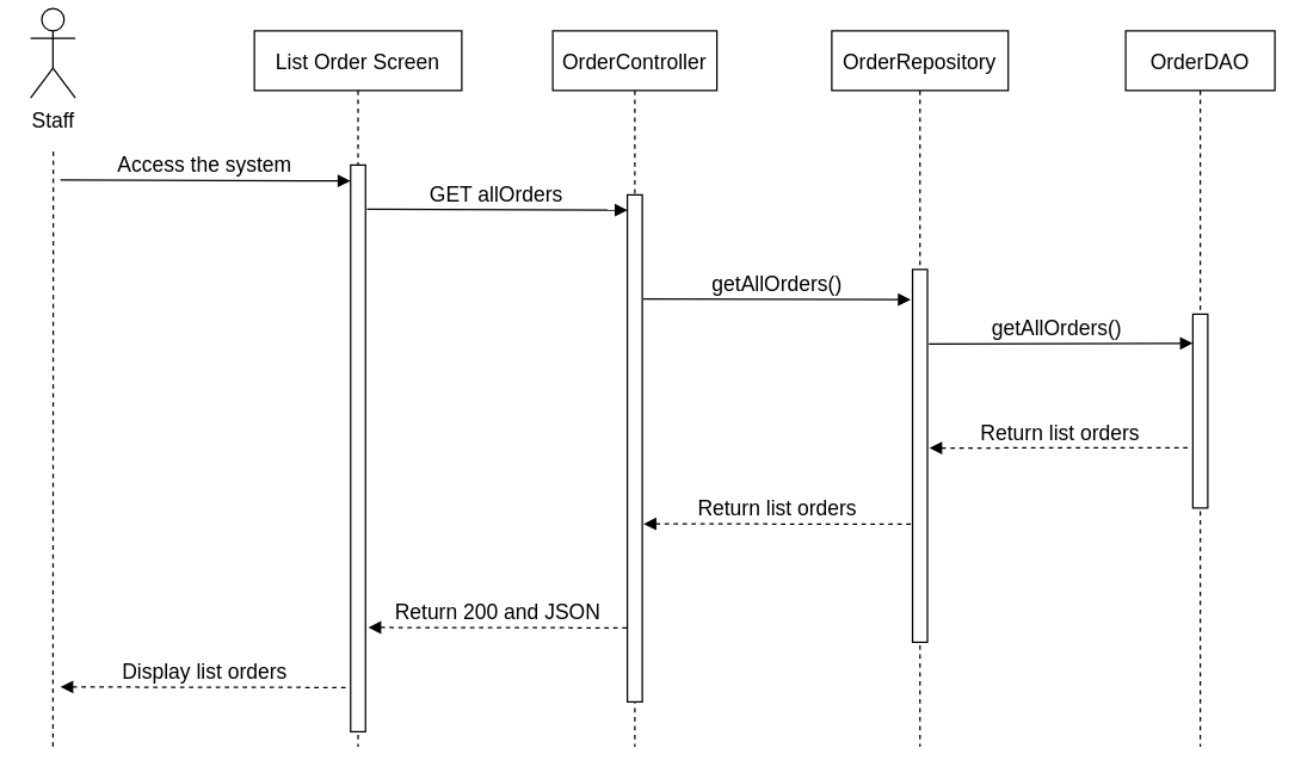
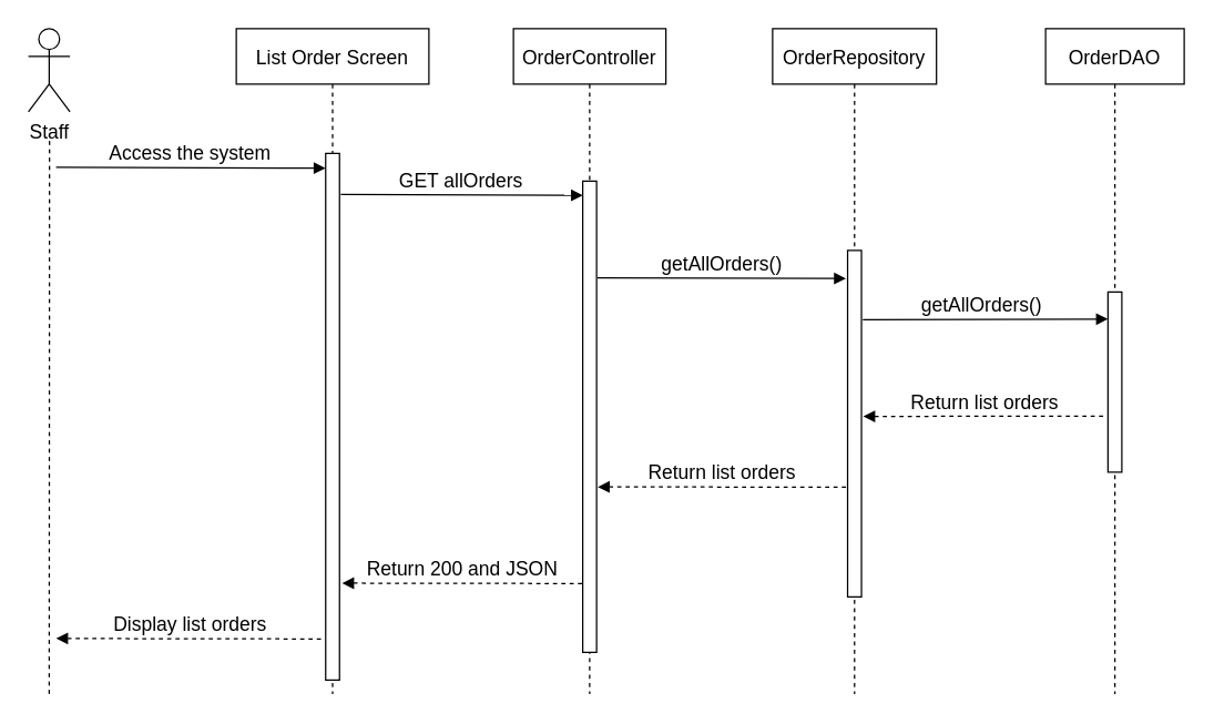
  <mxCell id="0" />
  <mxCell id="1" parent="0" />
  <mxCell id="2" value="List Order Screen" style="shape=umlLifeline;perimeter=lifelinePerimeter;container=1;collapsible=0;recursiveResize=0;rounded=0;shadow=0;strokeWidth=1;fontSize=14;" parent="1" vertex="1"><mxGeometry x="170" y="20" width="139" height="480" as="geometry" /></mxCell>
  <mxCell id="3" value="" style="points=[];perimeter=orthogonalPerimeter;rounded=0;shadow=0;strokeWidth=1;fontSize=14;" parent="2" vertex="1"><mxGeometry x="64.5" y="90" width="10" height="380" as="geometry" /></mxCell>
  <mxCell id="4" value="OrderController" style="shape=umlLifeline;perimeter=lifelinePerimeter;container=1;collapsible=0;recursiveResize=0;rounded=0;shadow=0;strokeWidth=1;fontSize=14;" parent="1" vertex="1"><mxGeometry x="370" y="20" width="110" height="480" as="geometry" /></mxCell>
  <mxCell id="5" value="" style="points=[];perimeter=orthogonalPerimeter;rounded=0;shadow=0;strokeWidth=1;fontSize=14;" parent="4" vertex="1"><mxGeometry x="50" y="110" width="10" height="340" as="geometry" /></mxCell>
- <mxCell id="6" value="Staff" style="shape=umlActor;verticalLabelPosition=bottom;verticalAlign=top;html=1;outlineConnect=0;fontSize=14;" parent="1" vertex="1"><mxGeometry x="20" y="5" width="30" height="60" as="geometry" /></mxCell>
+ <mxCell id="6" value="Staff" style="shape=umlActor;verticalLabelPosition=bottom;verticalAlign=top;html=1;outlineConnect=0;fontSize=14;" parent="1" vertex="1"><mxGeometry x="20" y="20" width="30" height="60" as="geometry" /></mxCell>
  <mxCell id="7" value="" style="endArrow=none;dashed=1;html=1;rounded=0;startArrow=none;fontSize=14;" parent="1" edge="1"><mxGeometry width="50" height="50" relative="1" as="geometry"><mxPoint x="35" y="500" as="sourcePoint" /><mxPoint x="35.25" y="100" as="targetPoint" /></mxGeometry></mxCell>
  <mxCell id="8" value="Access the system" style="verticalAlign=bottom;endArrow=block;entryX=-0.007;entryY=0.028;shadow=0;strokeWidth=1;entryDx=0;entryDy=0;entryPerimeter=0;fontSize=14;" parent="1" target="3" edge="1"><mxGeometry relative="1" as="geometry"><mxPoint x="40" y="120" as="sourcePoint" /><mxPoint x="210" y="120" as="targetPoint" /></mxGeometry></mxCell>
  <mxCell id="9" value="GET allOrders" style="verticalAlign=bottom;endArrow=block;shadow=0;strokeWidth=1;entryX=0.016;entryY=0.03;entryDx=0;entryDy=0;entryPerimeter=0;exitX=1.094;exitY=0.078;exitDx=0;exitDy=0;exitPerimeter=0;fontSize=14;" parent="1" source="3" target="5" edge="1"><mxGeometry relative="1" as="geometry"><mxPoint x="240" y="130" as="sourcePoint" /><mxPoint x="410" y="129" as="targetPoint" /></mxGeometry></mxCell>
  <mxCell id="10" value="OrderRepository" style="shape=umlLifeline;perimeter=lifelinePerimeter;container=1;collapsible=0;recursiveResize=0;rounded=0;shadow=0;strokeWidth=1;fontSize=14;" parent="1" vertex="1"><mxGeometry x="557" y="20" width="118.25" height="480" as="geometry" /></mxCell>
  <mxCell id="11" value="" style="points=[];perimeter=orthogonalPerimeter;rounded=0;shadow=0;strokeWidth=1;fontSize=14;" parent="10" vertex="1"><mxGeometry x="54.13" y="160" width="10" height="250" as="geometry" /></mxCell>
  <mxCell id="12" value="OrderDAO" style="shape=umlLifeline;perimeter=lifelinePerimeter;container=1;collapsible=0;recursiveResize=0;rounded=0;shadow=0;strokeWidth=1;fontSize=14;" parent="1" vertex="1"><mxGeometry x="754" y="20" width="100" height="480" as="geometry" /></mxCell>
  <mxCell id="13" value="" style="points=[];perimeter=orthogonalPerimeter;rounded=0;shadow=0;strokeWidth=1;fontSize=14;" parent="12" vertex="1"><mxGeometry x="45" y="190" width="10" height="130" as="geometry" /></mxCell>
  <mxCell id="14" value="getAllOrders()" style="verticalAlign=bottom;endArrow=block;shadow=0;strokeWidth=1;entryX=-0.12;entryY=0.081;entryDx=0;entryDy=0;entryPerimeter=0;fontSize=14;exitX=1.062;exitY=0.205;exitDx=0;exitDy=0;exitPerimeter=0;" parent="1" source="5" target="11" edge="1"><mxGeometry relative="1" as="geometry"><mxPoint x="424" y="201" as="sourcePoint" /><mxPoint x="600.75" y="180" as="targetPoint" /></mxGeometry></mxCell>
  <mxCell id="15" value="getAllOrders() " style="verticalAlign=bottom;endArrow=block;shadow=0;strokeWidth=1;exitX=1.097;exitY=0.2;exitDx=0;exitDy=0;exitPerimeter=0;entryX=0;entryY=0.15;entryDx=0;entryDy=0;entryPerimeter=0;fontSize=14;" parent="1" source="11" target="13" edge="1"><mxGeometry relative="1" as="geometry"><mxPoint x="630.75" y="199.72" as="sourcePoint" /><mxPoint x="810.75" y="200" as="targetPoint" /></mxGeometry></mxCell>
  <mxCell id="16" value="Return list orders" style="verticalAlign=bottom;endArrow=none;shadow=0;strokeWidth=1;entryX=-0.102;entryY=0.689;entryDx=0;entryDy=0;entryPerimeter=0;endFill=0;startArrow=block;startFill=1;dashed=1;exitX=1.126;exitY=0.479;exitDx=0;exitDy=0;exitPerimeter=0;fontSize=14;" parent="1" source="11" target="13" edge="1"><mxGeometry relative="1" as="geometry"><mxPoint x="630.75" y="281" as="sourcePoint" /><mxPoint x="810.89" y="250.16" as="targetPoint" /></mxGeometry></mxCell>
  <mxCell id="17" value="Return list orders" style="verticalAlign=bottom;endArrow=none;shadow=0;strokeWidth=1;endFill=0;startArrow=block;startFill=1;dashed=1;entryX=-0.079;entryY=0.683;entryDx=0;entryDy=0;entryPerimeter=0;fontSize=14;exitX=1.081;exitY=0.649;exitDx=0;exitDy=0;exitPerimeter=0;" parent="1" source="5" target="11" edge="1"><mxGeometry relative="1" as="geometry"><mxPoint x="434" y="350" as="sourcePoint" /><mxPoint x="620.2" y="290" as="targetPoint" /></mxGeometry></mxCell>
  <mxCell id="18" value="Return 200 and JSON" style="verticalAlign=bottom;endArrow=none;shadow=0;strokeWidth=1;entryX=-0.049;entryY=0.854;entryDx=0;entryDy=0;entryPerimeter=0;endFill=0;startArrow=block;startFill=1;dashed=1;exitX=1.19;exitY=0.816;exitDx=0;exitDy=0;exitPerimeter=0;fontSize=14;" parent="1" source="3" target="5" edge="1"><mxGeometry relative="1" as="geometry"><mxPoint x="230" y="330" as="sourcePoint" /><mxPoint x="419.45" y="330" as="targetPoint" /></mxGeometry></mxCell>
  <mxCell id="19" value="Display list orders" style="verticalAlign=bottom;endArrow=none;shadow=0;strokeWidth=1;entryX=-0.034;entryY=0.922;entryDx=0;entryDy=0;entryPerimeter=0;endFill=0;startArrow=block;startFill=1;dashed=1;fontSize=14;" parent="1" target="3" edge="1"><mxGeometry relative="1" as="geometry"><mxPoint x="40" y="460" as="sourcePoint" /><mxPoint x="229.45" y="340" as="targetPoint" /></mxGeometry></mxCell>
